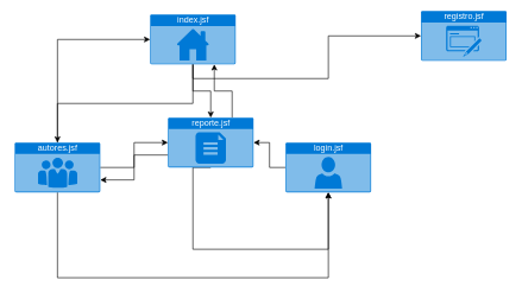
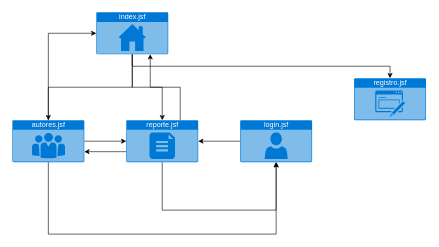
  <mxCell id="0" />
  <mxCell id="1" parent="0" />
  <mxCell id="2" style="edgeStyle=orthogonalEdgeStyle;rounded=0;orthogonalLoop=1;jettySize=auto;html=1;exitX=0.5;exitY=1;exitDx=0;exitDy=0;exitPerimeter=0;entryX=0.5;entryY=0;entryDx=0;entryDy=0;entryPerimeter=0;" parent="1" source="5" target="15" edge="1"><mxGeometry relative="1" as="geometry" /></mxCell>
  <mxCell id="3" style="edgeStyle=orthogonalEdgeStyle;rounded=0;orthogonalLoop=1;jettySize=auto;html=1;exitX=0.5;exitY=1;exitDx=0;exitDy=0;exitPerimeter=0;" parent="1" source="5" target="11" edge="1"><mxGeometry relative="1" as="geometry" /></mxCell>
  <mxCell id="4" style="edgeStyle=orthogonalEdgeStyle;rounded=0;orthogonalLoop=1;jettySize=auto;html=1;exitX=0.5;exitY=1;exitDx=0;exitDy=0;exitPerimeter=0;" parent="1" source="5" target="16" edge="1"><mxGeometry relative="1" as="geometry" /></mxCell>
- <mxCell id="5" value="index.jsf" style="html=1;strokeColor=none;fillColor=#0079D6;labelPosition=center;verticalLabelPosition=middle;verticalAlign=top;align=center;fontSize=12;outlineConnect=0;spacingTop=-6;fontColor=#FFFFFF;shape=mxgraph.sitemap.home;" parent="1" vertex="1"><mxGeometry x="210" y="20" width="120" height="70" as="geometry" /></mxCell>
+ <mxCell id="5" value="index.jsf" style="html=1;strokeColor=none;fillColor=#0079D6;labelPosition=center;verticalLabelPosition=middle;verticalAlign=top;align=center;fontSize=12;outlineConnect=0;spacingTop=-6;fontColor=#FFFFFF;shape=mxgraph.sitemap.home;" parent="1" vertex="1"><mxGeometry x="160" y="20" width="120" height="70" as="geometry" /></mxCell>
  <mxCell id="6" style="edgeStyle=orthogonalEdgeStyle;rounded=0;orthogonalLoop=1;jettySize=auto;html=1;" edge="1" parent="1" source="7" target="11"><mxGeometry relative="1" as="geometry" /></mxCell>
  <mxCell id="7" value="login.jsf&lt;br&gt;" style="html=1;strokeColor=none;fillColor=#0079D6;labelPosition=center;verticalLabelPosition=middle;verticalAlign=top;align=center;fontSize=12;outlineConnect=0;spacingTop=-6;fontColor=#FFFFFF;shape=mxgraph.sitemap.profile;" parent="1" vertex="1"><mxGeometry x="400" y="200" width="120" height="70" as="geometry" /></mxCell>
  <mxCell id="8" style="edgeStyle=orthogonalEdgeStyle;rounded=0;orthogonalLoop=1;jettySize=auto;html=1;exitX=0.5;exitY=1;exitDx=0;exitDy=0;exitPerimeter=0;" parent="1" source="11" edge="1"><mxGeometry relative="1" as="geometry"><mxPoint x="460" y="270" as="targetPoint" /><Array as="points"><mxPoint x="270" y="350" /><mxPoint x="460" y="350" /></Array></mxGeometry></mxCell>
  <mxCell id="9" style="edgeStyle=orthogonalEdgeStyle;rounded=0;orthogonalLoop=1;jettySize=auto;html=1;exitX=0;exitY=0.75;exitDx=0;exitDy=0;exitPerimeter=0;entryX=1;entryY=0.75;entryDx=0;entryDy=0;entryPerimeter=0;" parent="1" source="11" target="15" edge="1"><mxGeometry relative="1" as="geometry" /></mxCell>
  <mxCell id="10" style="edgeStyle=orthogonalEdgeStyle;rounded=0;orthogonalLoop=1;jettySize=auto;html=1;exitX=0.75;exitY=0;exitDx=0;exitDy=0;exitPerimeter=0;entryX=0.75;entryY=1;entryDx=0;entryDy=0;entryPerimeter=0;" parent="1" source="11" target="5" edge="1"><mxGeometry relative="1" as="geometry" /></mxCell>
- <mxCell id="11" value="reporte.jsf" style="html=1;strokeColor=none;fillColor=#0079D6;labelPosition=center;verticalLabelPosition=middle;verticalAlign=top;align=center;fontSize=12;outlineConnect=0;spacingTop=-6;fontColor=#FFFFFF;shape=mxgraph.sitemap.document;" parent="1" vertex="1"><mxGeometry x="235" y="165" width="120" height="70" as="geometry" /></mxCell>
+ <mxCell id="11" value="reporte.jsf" style="html=1;strokeColor=none;fillColor=#0079D6;labelPosition=center;verticalLabelPosition=middle;verticalAlign=top;align=center;fontSize=12;outlineConnect=0;spacingTop=-6;fontColor=#FFFFFF;shape=mxgraph.sitemap.document;" parent="1" vertex="1"><mxGeometry x="210" y="200" width="120" height="70" as="geometry" /></mxCell>
  <mxCell id="12" style="edgeStyle=orthogonalEdgeStyle;rounded=0;orthogonalLoop=1;jettySize=auto;html=1;exitX=0.5;exitY=1;exitDx=0;exitDy=0;exitPerimeter=0;entryX=0.5;entryY=1;entryDx=0;entryDy=0;entryPerimeter=0;" parent="1" source="15" target="7" edge="1"><mxGeometry relative="1" as="geometry"><Array as="points"><mxPoint x="80" y="390" /><mxPoint x="460" y="390" /></Array></mxGeometry></mxCell>
  <mxCell id="13" style="edgeStyle=orthogonalEdgeStyle;rounded=0;orthogonalLoop=1;jettySize=auto;html=1;exitX=1;exitY=0.5;exitDx=0;exitDy=0;exitPerimeter=0;entryX=0;entryY=0.5;entryDx=0;entryDy=0;entryPerimeter=0;" parent="1" source="15" target="11" edge="1"><mxGeometry relative="1" as="geometry" /></mxCell>
  <mxCell id="14" style="edgeStyle=orthogonalEdgeStyle;rounded=0;orthogonalLoop=1;jettySize=auto;html=1;exitX=0.5;exitY=0;exitDx=0;exitDy=0;exitPerimeter=0;entryX=0;entryY=0.5;entryDx=0;entryDy=0;entryPerimeter=0;" parent="1" source="15" target="5" edge="1"><mxGeometry relative="1" as="geometry" /></mxCell>
  <mxCell id="15" value="autores.jsf" style="html=1;strokeColor=none;fillColor=#0079D6;labelPosition=center;verticalLabelPosition=middle;verticalAlign=top;align=center;fontSize=12;outlineConnect=0;spacingTop=-6;fontColor=#FFFFFF;shape=mxgraph.sitemap.about_us;" parent="1" vertex="1"><mxGeometry x="20" y="200" width="120" height="70" as="geometry" /></mxCell>
- <mxCell id="16" value="registro.jsf" style="html=1;strokeColor=none;fillColor=#0079D6;labelPosition=center;verticalLabelPosition=middle;verticalAlign=top;align=center;fontSize=12;outlineConnect=0;spacingTop=-6;fontColor=#FFFFFF;shape=mxgraph.sitemap.form;" vertex="1" parent="1"><mxGeometry x="590" y="15" width="120" height="70" as="geometry" /></mxCell>
+ <mxCell id="16" value="registro.jsf" style="html=1;strokeColor=none;fillColor=#0079D6;labelPosition=center;verticalLabelPosition=middle;verticalAlign=top;align=center;fontSize=12;outlineConnect=0;spacingTop=-6;fontColor=#FFFFFF;shape=mxgraph.sitemap.form;" vertex="1" parent="1"><mxGeometry x="590" y="130" width="120" height="70" as="geometry" /></mxCell>
